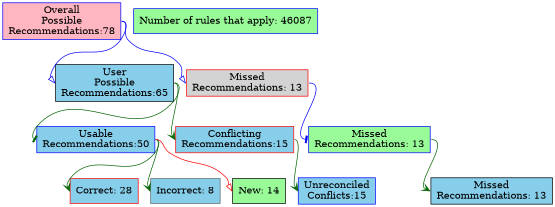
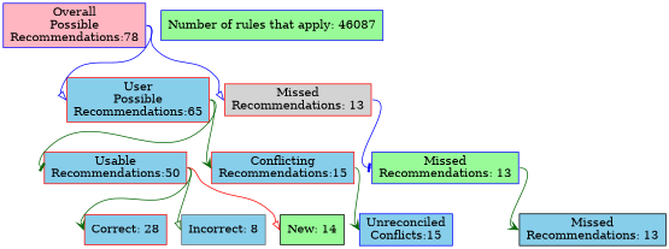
  digraph {
    rankdir=TB
    node [color=blue fillcolor=skyblue shape=box style=filled]
    edge [arrowhead=onormal color=darkgreen headport=w tailport=e]
    n1 [fillcolor=lightpink label="Overall\nPossible\nRecommendations:78"]
-   n2 [color=black label="User\nPossible\nRecommendations:65"]
+   n2 [color=red label="User\nPossible\nRecommendations:65"]
    n3 [color=red fillcolor=lightgrey label="Missed\nRecommendations: 13"]
-   n4 [label="Usable\nRecommendations:50"]
+   n4 [color=red label="Usable\nRecommendations:50"]
    n5 [color=red label="Conflicting\nRecommendations:15"]
    n6 [fillcolor=palegreen label="Missed\nRecommendations: 13"]
    n7 [color=red label="Correct: 28"]
    n8 [color=gray40 label="Incorrect: 8"]
    n9 [color=black fillcolor=palegreen label="New: 14"]
    n10 [label="Unreconciled\nConflicts:15"]
    n11 [color=black label="Missed\nRecommendations: 13"]
    n12 [fillcolor=palegreen label="Number of rules that apply: 46087"]
    n1 -> n2 [color=blue]
    n1 -> n3 [color=blue]
    n2 -> n4 [arrowhead=tee]
    n2 -> n5 [arrowhead=vee]
    n3 -> n6 [arrowhead=tee color=blue]
    n4 -> n7 [arrowhead=vee]
-   n4 -> n8 [arrowhead=vee]
+   n4 -> n8
    n4 -> n9 [color=red]
    n5 -> n10 [arrowhead=vee]
    n6 -> n11 [arrowhead=vee]
  }
